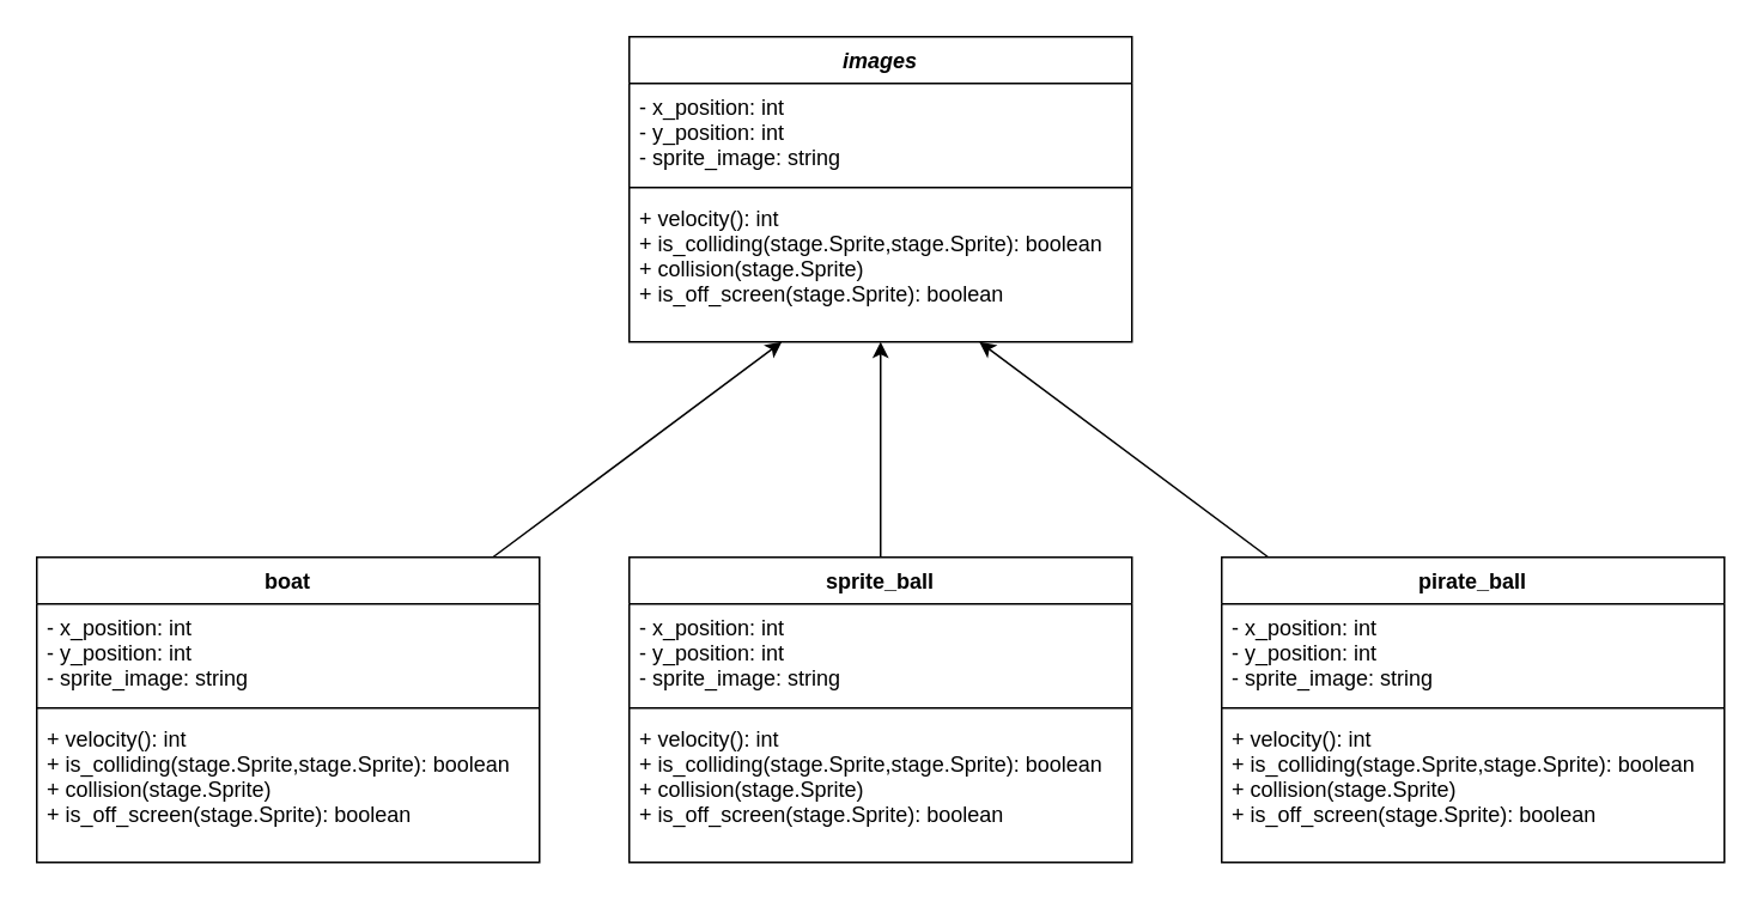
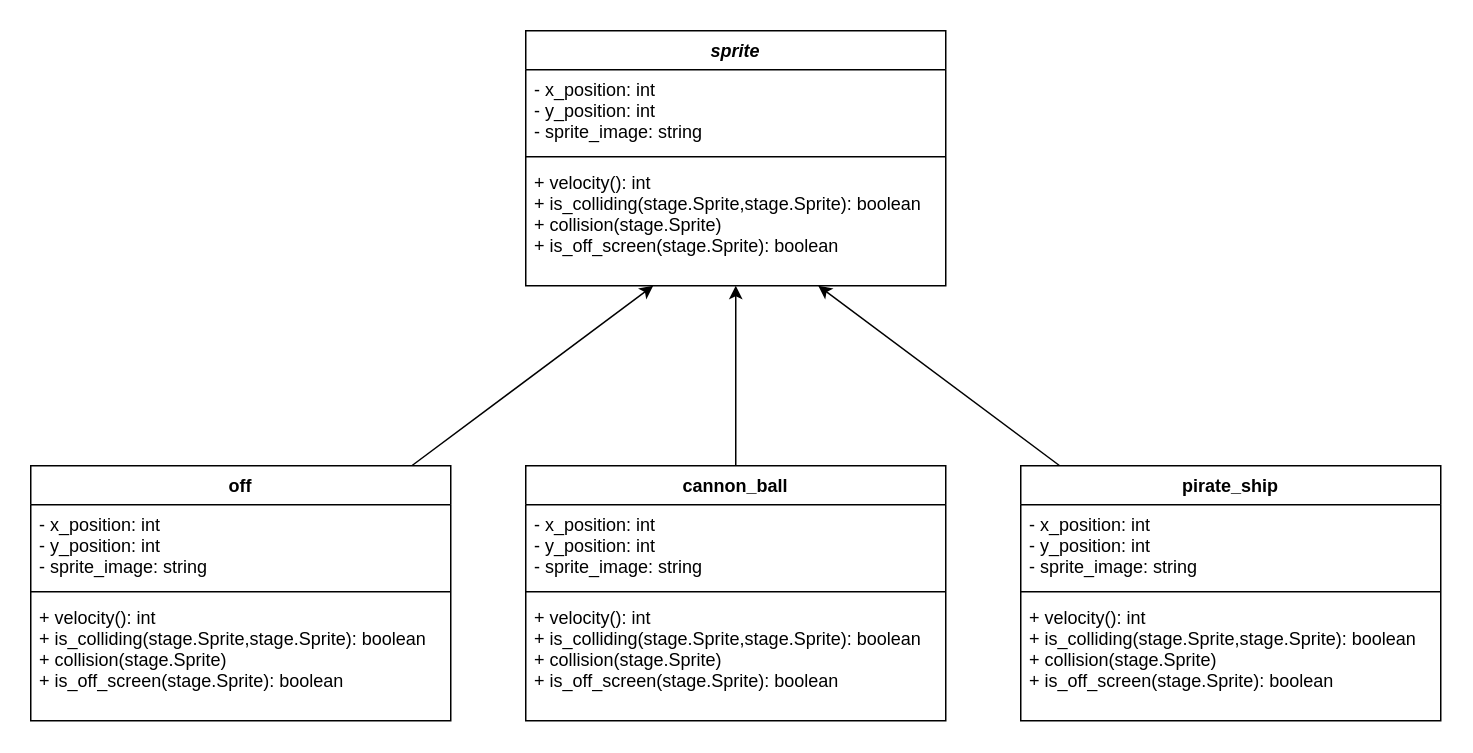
  <mxCell id="0" />
  <mxCell id="1" parent="0" />
- <mxCell id="2" value="images" style="swimlane;fontStyle=3;align=center;verticalAlign=top;childLayout=stackLayout;horizontal=1;startSize=26;horizontalStack=0;resizeParent=1;resizeParentMax=0;resizeLast=0;collapsible=1;marginBottom=0;" vertex="1" parent="1"><mxGeometry x="350" y="20" width="280" height="170" as="geometry" /></mxCell>
+ <mxCell id="2" value="sprite" style="swimlane;fontStyle=3;align=center;verticalAlign=top;childLayout=stackLayout;horizontal=1;startSize=26;horizontalStack=0;resizeParent=1;resizeParentMax=0;resizeLast=0;collapsible=1;marginBottom=0;" vertex="1" parent="1"><mxGeometry x="350" y="20" width="280" height="170" as="geometry" /></mxCell>
  <mxCell id="3" value="- x_position: int&#10;- y_position: int&#10;- sprite_image: string" style="text;strokeColor=none;fillColor=none;align=left;verticalAlign=top;spacingLeft=4;spacingRight=4;overflow=hidden;rotatable=0;points=[[0,0.5],[1,0.5]];portConstraint=eastwest;" vertex="1" parent="2"><mxGeometry y="26" width="280" height="54" as="geometry" /></mxCell>
  <mxCell id="4" value="" style="line;strokeWidth=1;fillColor=none;align=left;verticalAlign=middle;spacingTop=-1;spacingLeft=3;spacingRight=3;rotatable=0;labelPosition=right;points=[];portConstraint=eastwest;strokeColor=inherit;" vertex="1" parent="2"><mxGeometry y="80" width="280" height="8" as="geometry" /></mxCell>
  <mxCell id="5" value="+ velocity(): int  &#10;+ is_colliding(stage.Sprite,stage.Sprite): boolean&#10;+ collision(stage.Sprite)&#10;+ is_off_screen(stage.Sprite): boolean" style="text;strokeColor=none;fillColor=none;align=left;verticalAlign=top;spacingLeft=4;spacingRight=4;overflow=hidden;rotatable=0;points=[[0,0.5],[1,0.5]];portConstraint=eastwest;" vertex="1" parent="2"><mxGeometry y="88" width="280" height="82" as="geometry" /></mxCell>
  <mxCell id="6" style="edgeStyle=none;html=1;" edge="1" parent="1" source="7" target="5"><mxGeometry relative="1" as="geometry" /></mxCell>
- <mxCell id="7" value="boat" style="swimlane;fontStyle=1;align=center;verticalAlign=top;childLayout=stackLayout;horizontal=1;startSize=26;horizontalStack=0;resizeParent=1;resizeParentMax=0;resizeLast=0;collapsible=1;marginBottom=0;" vertex="1" parent="1"><mxGeometry x="20" y="310" width="280" height="170" as="geometry" /></mxCell>
+ <mxCell id="7" value="off" style="swimlane;fontStyle=1;align=center;verticalAlign=top;childLayout=stackLayout;horizontal=1;startSize=26;horizontalStack=0;resizeParent=1;resizeParentMax=0;resizeLast=0;collapsible=1;marginBottom=0;" vertex="1" parent="1"><mxGeometry x="20" y="310" width="280" height="170" as="geometry" /></mxCell>
  <mxCell id="8" value="- x_position: int&#10;- y_position: int&#10;- sprite_image: string" style="text;strokeColor=none;fillColor=none;align=left;verticalAlign=top;spacingLeft=4;spacingRight=4;overflow=hidden;rotatable=0;points=[[0,0.5],[1,0.5]];portConstraint=eastwest;" vertex="1" parent="7"><mxGeometry y="26" width="280" height="54" as="geometry" /></mxCell>
  <mxCell id="9" value="" style="line;strokeWidth=1;fillColor=none;align=left;verticalAlign=middle;spacingTop=-1;spacingLeft=3;spacingRight=3;rotatable=0;labelPosition=right;points=[];portConstraint=eastwest;strokeColor=inherit;" vertex="1" parent="7"><mxGeometry y="80" width="280" height="8" as="geometry" /></mxCell>
  <mxCell id="10" value="+ velocity(): int  &#10;+ is_colliding(stage.Sprite,stage.Sprite): boolean&#10;+ collision(stage.Sprite)&#10;+ is_off_screen(stage.Sprite): boolean" style="text;strokeColor=none;fillColor=none;align=left;verticalAlign=top;spacingLeft=4;spacingRight=4;overflow=hidden;rotatable=0;points=[[0,0.5],[1,0.5]];portConstraint=eastwest;" vertex="1" parent="7"><mxGeometry y="88" width="280" height="82" as="geometry" /></mxCell>
  <mxCell id="11" style="edgeStyle=none;html=1;" edge="1" parent="1" source="12" target="5"><mxGeometry relative="1" as="geometry" /></mxCell>
- <mxCell id="12" value="sprite_ball" style="swimlane;fontStyle=1;align=center;verticalAlign=top;childLayout=stackLayout;horizontal=1;startSize=26;horizontalStack=0;resizeParent=1;resizeParentMax=0;resizeLast=0;collapsible=1;marginBottom=0;" vertex="1" parent="1"><mxGeometry x="350" y="310" width="280" height="170" as="geometry" /></mxCell>
+ <mxCell id="12" value="cannon_ball" style="swimlane;fontStyle=1;align=center;verticalAlign=top;childLayout=stackLayout;horizontal=1;startSize=26;horizontalStack=0;resizeParent=1;resizeParentMax=0;resizeLast=0;collapsible=1;marginBottom=0;" vertex="1" parent="1"><mxGeometry x="350" y="310" width="280" height="170" as="geometry" /></mxCell>
  <mxCell id="13" value="- x_position: int&#10;- y_position: int&#10;- sprite_image: string" style="text;strokeColor=none;fillColor=none;align=left;verticalAlign=top;spacingLeft=4;spacingRight=4;overflow=hidden;rotatable=0;points=[[0,0.5],[1,0.5]];portConstraint=eastwest;" vertex="1" parent="12"><mxGeometry y="26" width="280" height="54" as="geometry" /></mxCell>
  <mxCell id="14" value="" style="line;strokeWidth=1;fillColor=none;align=left;verticalAlign=middle;spacingTop=-1;spacingLeft=3;spacingRight=3;rotatable=0;labelPosition=right;points=[];portConstraint=eastwest;strokeColor=inherit;" vertex="1" parent="12"><mxGeometry y="80" width="280" height="8" as="geometry" /></mxCell>
  <mxCell id="15" value="+ velocity(): int  &#10;+ is_colliding(stage.Sprite,stage.Sprite): boolean&#10;+ collision(stage.Sprite)&#10;+ is_off_screen(stage.Sprite): boolean" style="text;strokeColor=none;fillColor=none;align=left;verticalAlign=top;spacingLeft=4;spacingRight=4;overflow=hidden;rotatable=0;points=[[0,0.5],[1,0.5]];portConstraint=eastwest;" vertex="1" parent="12"><mxGeometry y="88" width="280" height="82" as="geometry" /></mxCell>
  <mxCell id="16" style="edgeStyle=none;html=1;" edge="1" parent="1" source="17" target="5"><mxGeometry relative="1" as="geometry" /></mxCell>
- <mxCell id="17" value="pirate_ball" style="swimlane;fontStyle=1;align=center;verticalAlign=top;childLayout=stackLayout;horizontal=1;startSize=26;horizontalStack=0;resizeParent=1;resizeParentMax=0;resizeLast=0;collapsible=1;marginBottom=0;" vertex="1" parent="1"><mxGeometry x="680" y="310" width="280" height="170" as="geometry" /></mxCell>
+ <mxCell id="17" value="pirate_ship" style="swimlane;fontStyle=1;align=center;verticalAlign=top;childLayout=stackLayout;horizontal=1;startSize=26;horizontalStack=0;resizeParent=1;resizeParentMax=0;resizeLast=0;collapsible=1;marginBottom=0;" vertex="1" parent="1"><mxGeometry x="680" y="310" width="280" height="170" as="geometry" /></mxCell>
  <mxCell id="18" value="- x_position: int&#10;- y_position: int&#10;- sprite_image: string" style="text;strokeColor=none;fillColor=none;align=left;verticalAlign=top;spacingLeft=4;spacingRight=4;overflow=hidden;rotatable=0;points=[[0,0.5],[1,0.5]];portConstraint=eastwest;" vertex="1" parent="17"><mxGeometry y="26" width="280" height="54" as="geometry" /></mxCell>
  <mxCell id="19" value="" style="line;strokeWidth=1;fillColor=none;align=left;verticalAlign=middle;spacingTop=-1;spacingLeft=3;spacingRight=3;rotatable=0;labelPosition=right;points=[];portConstraint=eastwest;strokeColor=inherit;" vertex="1" parent="17"><mxGeometry y="80" width="280" height="8" as="geometry" /></mxCell>
  <mxCell id="20" value="+ velocity(): int  &#10;+ is_colliding(stage.Sprite,stage.Sprite): boolean&#10;+ collision(stage.Sprite)&#10;+ is_off_screen(stage.Sprite): boolean" style="text;strokeColor=none;fillColor=none;align=left;verticalAlign=top;spacingLeft=4;spacingRight=4;overflow=hidden;rotatable=0;points=[[0,0.5],[1,0.5]];portConstraint=eastwest;" vertex="1" parent="17"><mxGeometry y="88" width="280" height="82" as="geometry" /></mxCell>
